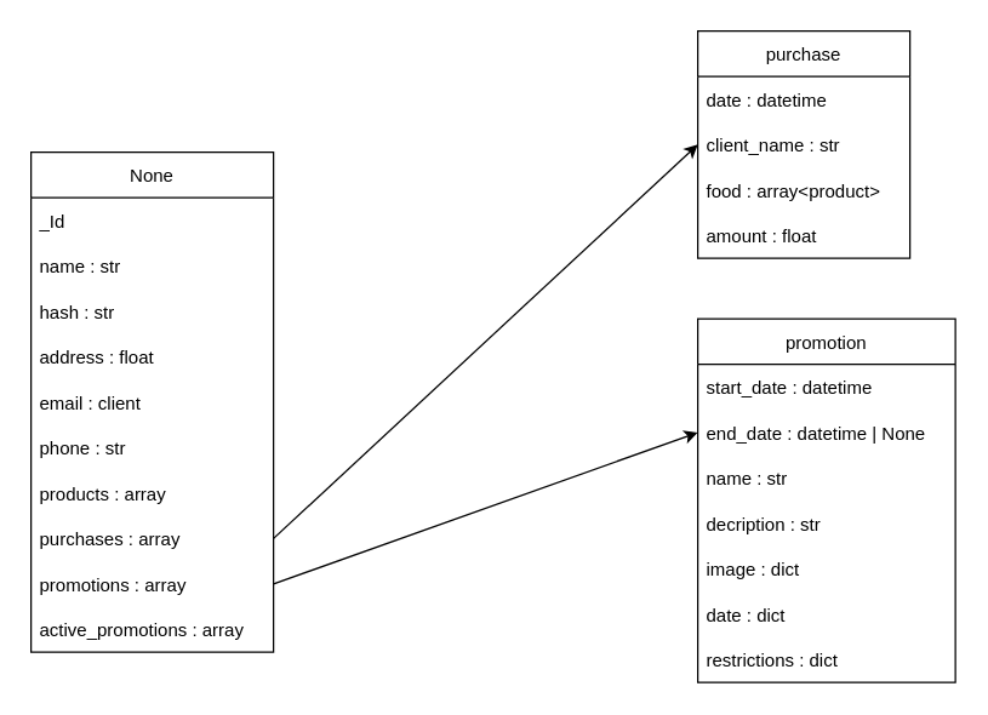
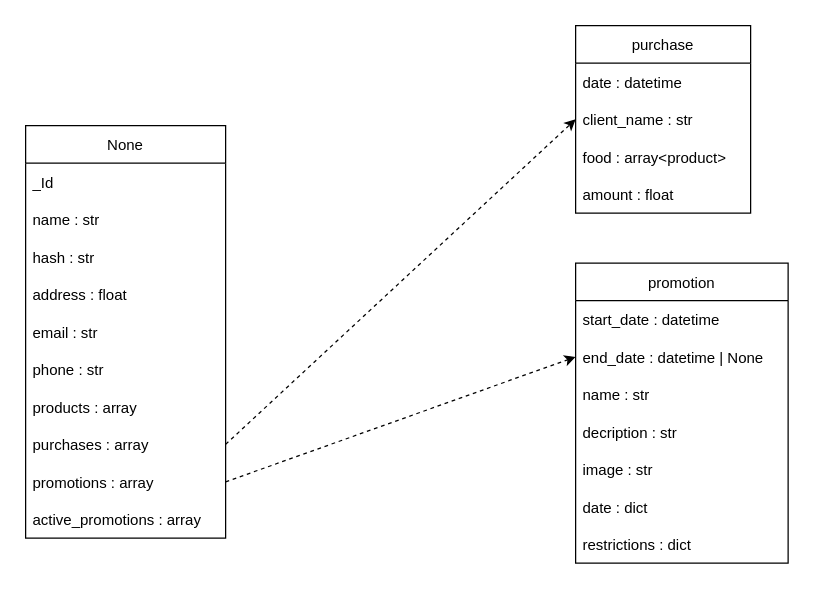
  <mxCell id="0" />
  <mxCell id="1" parent="0" />
  <mxCell id="2" value="None" style="swimlane;fontStyle=0;childLayout=stackLayout;horizontal=1;startSize=30;horizontalStack=0;resizeParent=1;resizeParentMax=0;resizeLast=0;collapsible=1;marginBottom=0;" parent="1" vertex="1"><mxGeometry x="20" y="100" width="160" height="330" as="geometry" /></mxCell>
  <mxCell id="3" value="_Id " style="text;strokeColor=none;fillColor=none;align=left;verticalAlign=middle;spacingLeft=4;spacingRight=4;overflow=hidden;points=[[0,0.5],[1,0.5]];portConstraint=eastwest;rotatable=0;" parent="2" vertex="1"><mxGeometry y="30" width="160" height="30" as="geometry" /></mxCell>
  <mxCell id="4" value="name : str" style="text;strokeColor=none;fillColor=none;align=left;verticalAlign=middle;spacingLeft=4;spacingRight=4;overflow=hidden;points=[[0,0.5],[1,0.5]];portConstraint=eastwest;rotatable=0;" parent="2" vertex="1"><mxGeometry y="60" width="160" height="30" as="geometry" /></mxCell>
  <mxCell id="5" value="hash : str" style="text;strokeColor=none;fillColor=none;align=left;verticalAlign=middle;spacingLeft=4;spacingRight=4;overflow=hidden;points=[[0,0.5],[1,0.5]];portConstraint=eastwest;rotatable=0;" parent="2" vertex="1"><mxGeometry y="90" width="160" height="30" as="geometry" /></mxCell>
  <mxCell id="6" value="address : float" style="text;strokeColor=none;fillColor=none;align=left;verticalAlign=middle;spacingLeft=4;spacingRight=4;overflow=hidden;points=[[0,0.5],[1,0.5]];portConstraint=eastwest;rotatable=0;" parent="2" vertex="1"><mxGeometry y="120" width="160" height="30" as="geometry" /></mxCell>
- <mxCell id="7" value="email : client" style="text;strokeColor=none;fillColor=none;align=left;verticalAlign=middle;spacingLeft=4;spacingRight=4;overflow=hidden;points=[[0,0.5],[1,0.5]];portConstraint=eastwest;rotatable=0;" parent="2" vertex="1"><mxGeometry y="150" width="160" height="30" as="geometry" /></mxCell>
+ <mxCell id="7" value="email : str" style="text;strokeColor=none;fillColor=none;align=left;verticalAlign=middle;spacingLeft=4;spacingRight=4;overflow=hidden;points=[[0,0.5],[1,0.5]];portConstraint=eastwest;rotatable=0;" parent="2" vertex="1"><mxGeometry y="150" width="160" height="30" as="geometry" /></mxCell>
  <mxCell id="8" value="phone : str" style="text;strokeColor=none;fillColor=none;align=left;verticalAlign=middle;spacingLeft=4;spacingRight=4;overflow=hidden;points=[[0,0.5],[1,0.5]];portConstraint=eastwest;rotatable=0;" parent="2" vertex="1"><mxGeometry y="180" width="160" height="30" as="geometry" /></mxCell>
  <mxCell id="9" value="products : array" style="text;strokeColor=none;fillColor=none;align=left;verticalAlign=middle;spacingLeft=4;spacingRight=4;overflow=hidden;points=[[0,0.5],[1,0.5]];portConstraint=eastwest;rotatable=0;" vertex="1" parent="2"><mxGeometry y="210" width="160" height="30" as="geometry" /></mxCell>
  <mxCell id="10" value="purchases : array" style="text;strokeColor=none;fillColor=none;align=left;verticalAlign=middle;spacingLeft=4;spacingRight=4;overflow=hidden;points=[[0,0.5],[1,0.5]];portConstraint=eastwest;rotatable=0;" parent="2" vertex="1"><mxGeometry y="240" width="160" height="30" as="geometry" /></mxCell>
  <mxCell id="11" value="promotions : array" style="text;strokeColor=none;fillColor=none;align=left;verticalAlign=middle;spacingLeft=4;spacingRight=4;overflow=hidden;points=[[0,0.5],[1,0.5]];portConstraint=eastwest;rotatable=0;" parent="2" vertex="1"><mxGeometry y="270" width="160" height="30" as="geometry" /></mxCell>
  <mxCell id="12" value="active_promotions : array" style="text;strokeColor=none;fillColor=none;align=left;verticalAlign=middle;spacingLeft=4;spacingRight=4;overflow=hidden;points=[[0,0.5],[1,0.5]];portConstraint=eastwest;rotatable=0;" parent="2" vertex="1"><mxGeometry y="300" width="160" height="30" as="geometry" /></mxCell>
  <mxCell id="13" value="purchase" style="swimlane;fontStyle=0;childLayout=stackLayout;horizontal=1;startSize=30;horizontalStack=0;resizeParent=1;resizeParentMax=0;resizeLast=0;collapsible=1;marginBottom=0;" parent="1" vertex="1"><mxGeometry x="460" y="20" width="140" height="150" as="geometry" /></mxCell>
  <mxCell id="14" value="date : datetime" style="text;strokeColor=none;fillColor=none;align=left;verticalAlign=middle;spacingLeft=4;spacingRight=4;overflow=hidden;points=[[0,0.5],[1,0.5]];portConstraint=eastwest;rotatable=0;" parent="13" vertex="1"><mxGeometry y="30" width="140" height="30" as="geometry" /></mxCell>
  <mxCell id="15" value="client_name : str" style="text;strokeColor=none;fillColor=none;align=left;verticalAlign=middle;spacingLeft=4;spacingRight=4;overflow=hidden;points=[[0,0.5],[1,0.5]];portConstraint=eastwest;rotatable=0;" parent="13" vertex="1"><mxGeometry y="60" width="140" height="30" as="geometry" /></mxCell>
  <mxCell id="16" value="food : array&lt;product&gt;" style="text;strokeColor=none;fillColor=none;align=left;verticalAlign=middle;spacingLeft=4;spacingRight=4;overflow=hidden;points=[[0,0.5],[1,0.5]];portConstraint=eastwest;rotatable=0;" parent="13" vertex="1"><mxGeometry y="90" width="140" height="30" as="geometry" /></mxCell>
  <mxCell id="17" value="amount : float" style="text;strokeColor=none;fillColor=none;align=left;verticalAlign=middle;spacingLeft=4;spacingRight=4;overflow=hidden;points=[[0,0.5],[1,0.5]];portConstraint=eastwest;rotatable=0;" parent="13" vertex="1"><mxGeometry y="120" width="140" height="30" as="geometry" /></mxCell>
- <mxCell id="18" value="" style="endArrow=classic;html=1;rounded=0;exitX=1;exitY=0.5;exitDx=0;exitDy=0;entryX=0;entryY=0.5;entryDx=0;entryDy=0;" parent="1" source="11" target="22" edge="1"><mxGeometry width="50" height="50" relative="1" as="geometry"><mxPoint x="350" y="280" as="sourcePoint" /><mxPoint x="420" y="320" as="targetPoint" /></mxGeometry></mxCell>
- <mxCell id="19" value="" style="endArrow=classic;html=1;rounded=0;exitX=1;exitY=0.5;exitDx=0;exitDy=0;entryX=0;entryY=0.5;entryDx=0;entryDy=0;" parent="1" source="10" target="15" edge="1"><mxGeometry width="50" height="50" relative="1" as="geometry"><mxPoint x="350" y="280" as="sourcePoint" /><mxPoint x="400" y="230" as="targetPoint" /></mxGeometry></mxCell>
+ <mxCell id="18" value="" style="endArrow=classic;html=1;rounded=0;exitX=1;exitY=0.5;exitDx=0;exitDy=0;entryX=0;entryY=0.5;entryDx=0;entryDy=0;dashed=1;" parent="1" source="11" target="22" edge="1"><mxGeometry width="50" height="50" relative="1" as="geometry"><mxPoint x="350" y="280" as="sourcePoint" /><mxPoint x="420" y="320" as="targetPoint" /></mxGeometry></mxCell>
+ <mxCell id="19" value="" style="endArrow=classic;html=1;rounded=0;exitX=1;exitY=0.5;exitDx=0;exitDy=0;entryX=0;entryY=0.5;entryDx=0;entryDy=0;dashed=1;" parent="1" source="10" target="15" edge="1"><mxGeometry width="50" height="50" relative="1" as="geometry"><mxPoint x="350" y="280" as="sourcePoint" /><mxPoint x="400" y="230" as="targetPoint" /></mxGeometry></mxCell>
  <mxCell id="20" value="promotion" style="swimlane;fontStyle=0;childLayout=stackLayout;horizontal=1;startSize=30;horizontalStack=0;resizeParent=1;resizeParentMax=0;resizeLast=0;collapsible=1;marginBottom=0;" parent="1" vertex="1"><mxGeometry x="460" y="210" width="170" height="240" as="geometry" /></mxCell>
  <mxCell id="21" value="start_date : datetime" style="text;strokeColor=none;fillColor=none;align=left;verticalAlign=middle;spacingLeft=4;spacingRight=4;overflow=hidden;points=[[0,0.5],[1,0.5]];portConstraint=eastwest;rotatable=0;" parent="20" vertex="1"><mxGeometry y="30" width="170" height="30" as="geometry" /></mxCell>
  <mxCell id="22" value="end_date : datetime | None" style="text;strokeColor=none;fillColor=none;align=left;verticalAlign=middle;spacingLeft=4;spacingRight=4;overflow=hidden;points=[[0,0.5],[1,0.5]];portConstraint=eastwest;rotatable=0;" parent="20" vertex="1"><mxGeometry y="60" width="170" height="30" as="geometry" /></mxCell>
  <mxCell id="23" value="name : str " style="text;strokeColor=none;fillColor=none;align=left;verticalAlign=middle;spacingLeft=4;spacingRight=4;overflow=hidden;points=[[0,0.5],[1,0.5]];portConstraint=eastwest;rotatable=0;" parent="20" vertex="1"><mxGeometry y="90" width="170" height="30" as="geometry" /></mxCell>
  <mxCell id="24" value="decription : str" style="text;strokeColor=none;fillColor=none;align=left;verticalAlign=middle;spacingLeft=4;spacingRight=4;overflow=hidden;points=[[0,0.5],[1,0.5]];portConstraint=eastwest;rotatable=0;" parent="20" vertex="1"><mxGeometry y="120" width="170" height="30" as="geometry" /></mxCell>
- <mxCell id="25" value="image : dict" style="text;strokeColor=none;fillColor=none;align=left;verticalAlign=middle;spacingLeft=4;spacingRight=4;overflow=hidden;points=[[0,0.5],[1,0.5]];portConstraint=eastwest;rotatable=0;" parent="20" vertex="1"><mxGeometry y="150" width="170" height="30" as="geometry" /></mxCell>
+ <mxCell id="25" value="image : str" style="text;strokeColor=none;fillColor=none;align=left;verticalAlign=middle;spacingLeft=4;spacingRight=4;overflow=hidden;points=[[0,0.5],[1,0.5]];portConstraint=eastwest;rotatable=0;" parent="20" vertex="1"><mxGeometry y="150" width="170" height="30" as="geometry" /></mxCell>
  <mxCell id="26" value="date : dict " style="text;strokeColor=none;fillColor=none;align=left;verticalAlign=middle;spacingLeft=4;spacingRight=4;overflow=hidden;points=[[0,0.5],[1,0.5]];portConstraint=eastwest;rotatable=0;" parent="20" vertex="1"><mxGeometry y="180" width="170" height="30" as="geometry" /></mxCell>
  <mxCell id="27" value="restrictions : dict " style="text;strokeColor=none;fillColor=none;align=left;verticalAlign=middle;spacingLeft=4;spacingRight=4;overflow=hidden;points=[[0,0.5],[1,0.5]];portConstraint=eastwest;rotatable=0;" parent="20" vertex="1"><mxGeometry y="210" width="170" height="30" as="geometry" /></mxCell>
